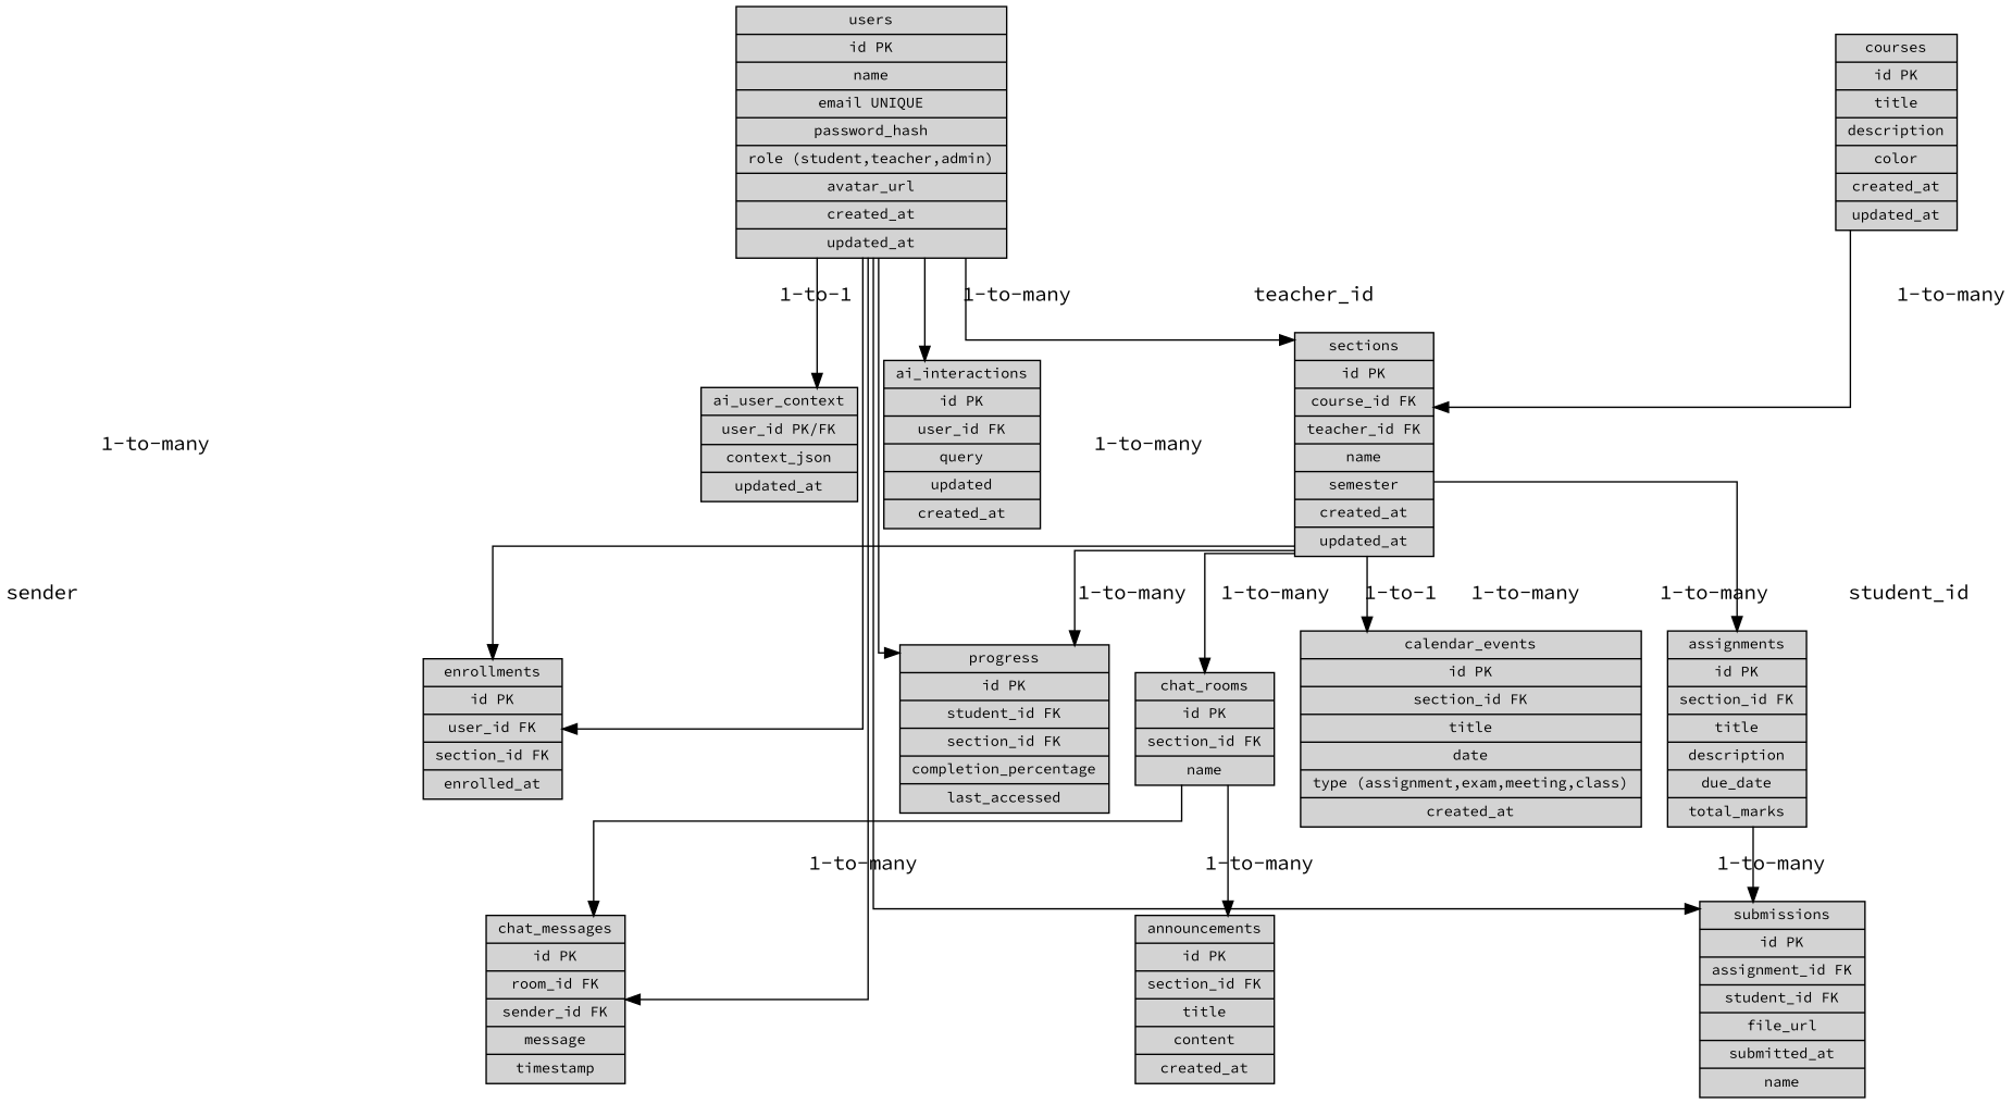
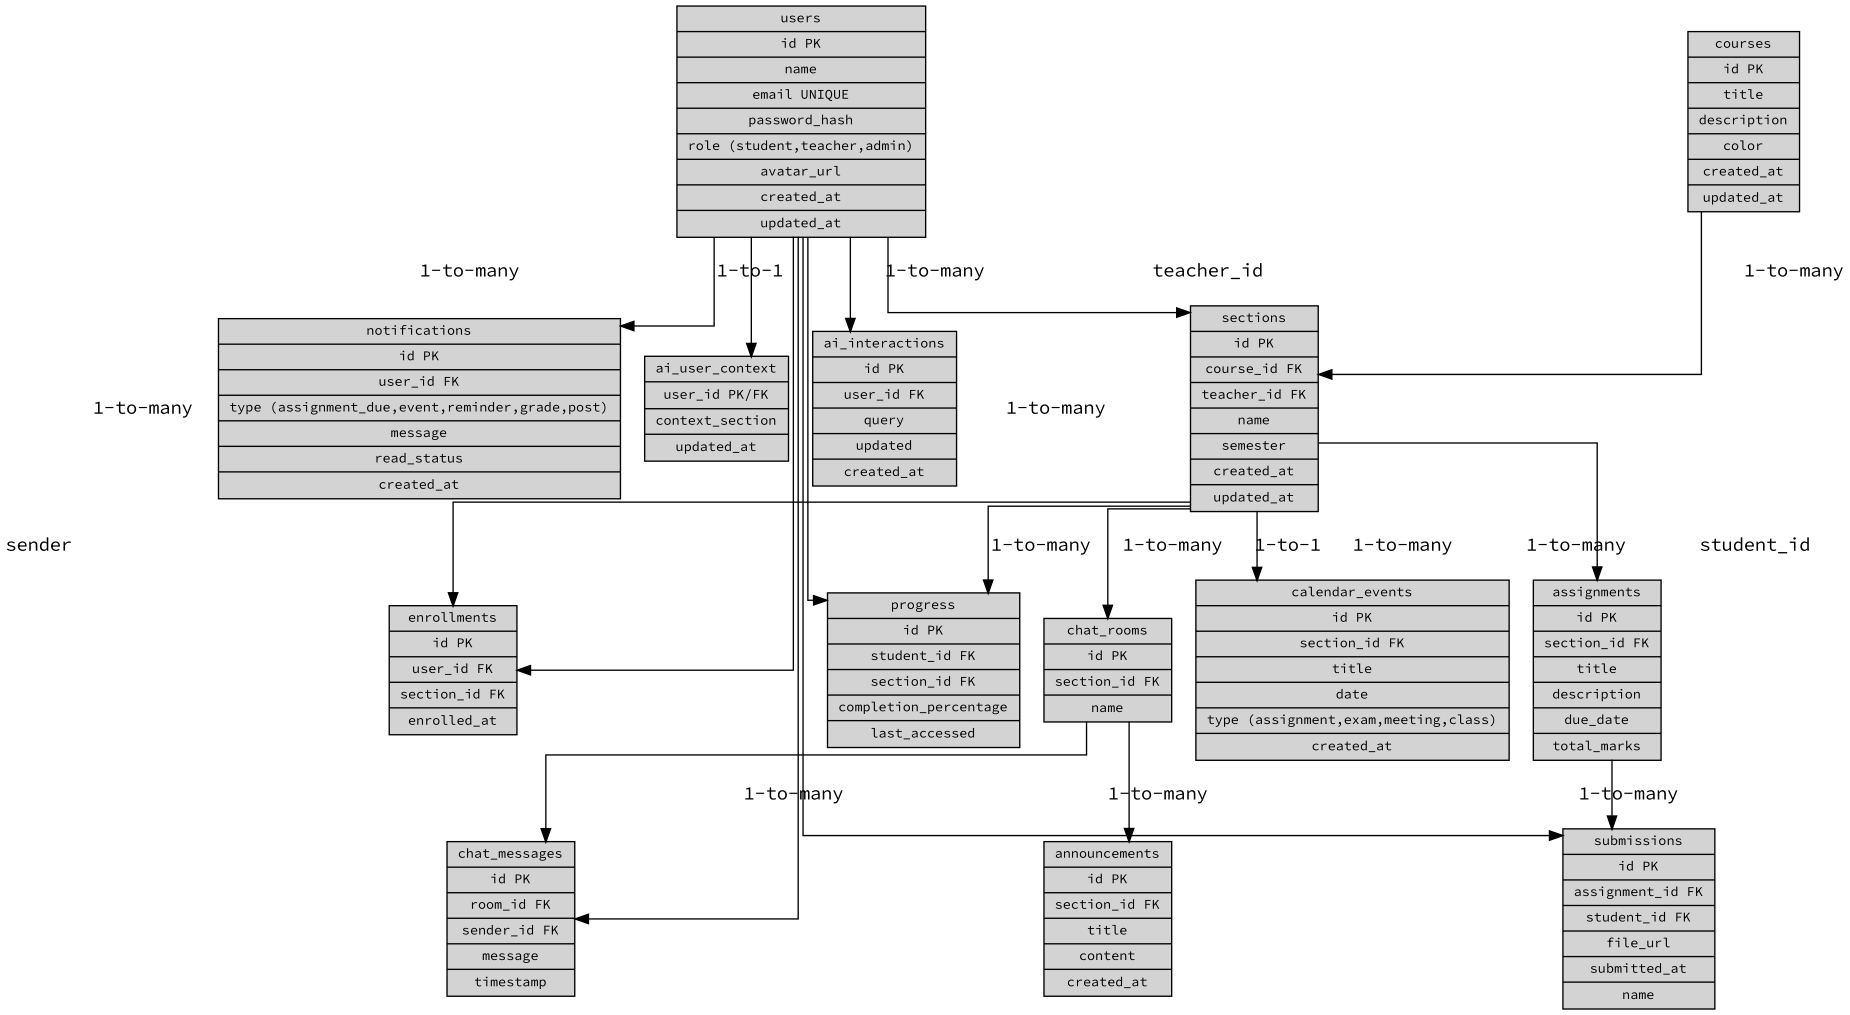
  digraph {
    fontname="Source Code Pro"
    rankdir=TB
    splines=ortho
    node [fillcolor=lightgray fontname="Source Code Pro" fontsize=10 shape=record style=filled]
    edge [fontname="Source Code Pro"]
    n1 [label="{ users | id PK | name | email UNIQUE | password_hash | role (student,teacher,admin) | avatar_url | created_at | updated_at }"]
    n2 [label="{ sections | id PK | course_id FK | teacher_id FK | name | semester | created_at | updated_at }"]
    n3 [label="{ enrollments | id PK | user_id FK | section_id FK | enrolled_at }"]
    n4 [label="{ submissions | id PK | assignment_id FK | student_id FK | file_url | submitted_at | name }"]
    n5 [label="{ chat_messages | id PK | room_id FK | sender_id FK | message | timestamp }"]
-   n7 [label="{ ai_user_context | user_id PK/FK | context_json | updated_at }"]
+   n6 [label="{ notifications | id PK | user_id FK | type (assignment_due,event,reminder,grade,post) | message | read_status | created_at }"]
+   n7 [label="{ ai_user_context | user_id PK/FK | context_section | updated_at }"]
    n8 [label="{ ai_interactions | id PK | user_id FK | query | updated | created_at }"]
    n9 [label="{ progress | id PK | student_id FK | section_id FK | completion_percentage | last_accessed }"]
    n10 [label="{ assignments | id PK | section_id FK | title | description | due_date | total_marks }"]
    n11 [label="{ calendar_events | id PK | section_id FK | title | date | type (assignment,exam,meeting,class) | created_at }"]
    n12 [label="{ chat_rooms | id PK | section_id FK | name }"]
    n13 [label="{ courses | id PK | title | description | color | created_at | updated_at }"]
    n14 [label="{ announcements | id PK | section_id FK | title | content | created_at }"]
    n1 -> n2 [label=teacher_id]
    n1 -> n3 [label="1-to-many"]
    n1 -> n4 [label=student_id]
    n1 -> n5 [label=sender]
+   n1 -> n6 [label="1-to-many"]
    n1 -> n7 [label="1-to-1"]
    n1 -> n8 [label="1-to-many"]
    n1 -> n9 [label="1-to-many"]
    n2 -> n3 [label="1-to-many"]
    n2 -> n9 [label="1-to-many"]
    n2 -> n10 [label="1-to-many"]
    n2 -> n11 [label="1-to-many"]
    n2 -> n12 [label="1-to-1"]
    n10 -> n4 [label="1-to-many"]
    n12 -> n5 [label="1-to-many"]
    n12 -> n14 [label="1-to-many"]
    n13 -> n2 [label="1-to-many"]
  }
